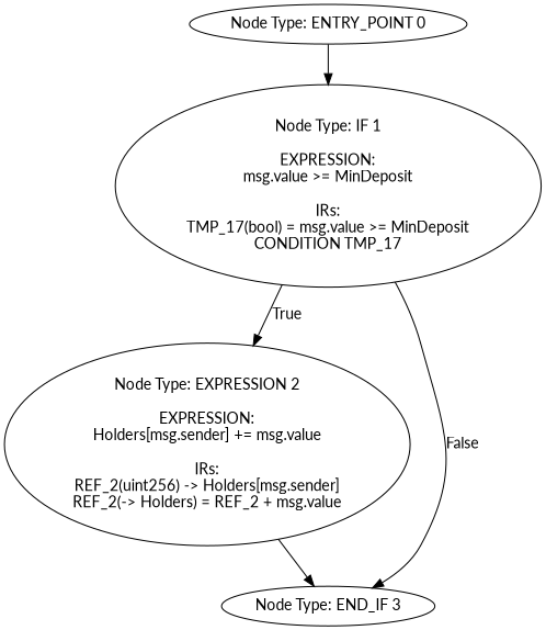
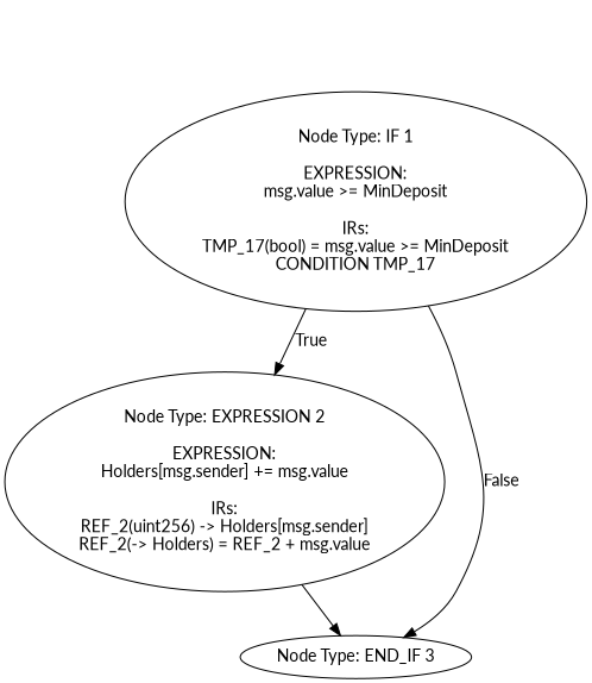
  digraph {
    fontname=Lato
    node [fontname=Lato]
    edge [fontname=Lato]
-   n1 [label="Node Type: ENTRY_POINT 0\n"]
    n2 [label="Node Type: IF 1\n\nEXPRESSION:\nmsg.value >= MinDeposit\n\nIRs:\nTMP_17(bool) = msg.value >= MinDeposit\nCONDITION TMP_17"]
    n3 [label="Node Type: EXPRESSION 2\n\nEXPRESSION:\nHolders[msg.sender] += msg.value\n\nIRs:\nREF_2(uint256) -> Holders[msg.sender]\nREF_2(-> Holders) = REF_2 + msg.value"]
    n4 [label="Node Type: END_IF 3\n"]
-   n1 -> n2
    n2 -> n3 [label=True]
    n2 -> n4 [label=False]
    n3 -> n4
  }
